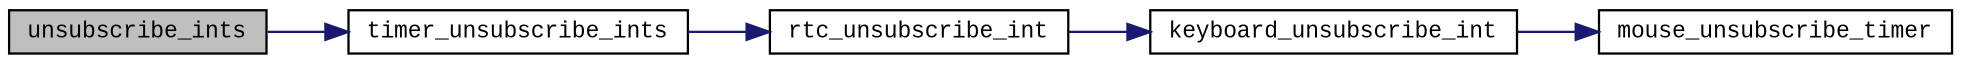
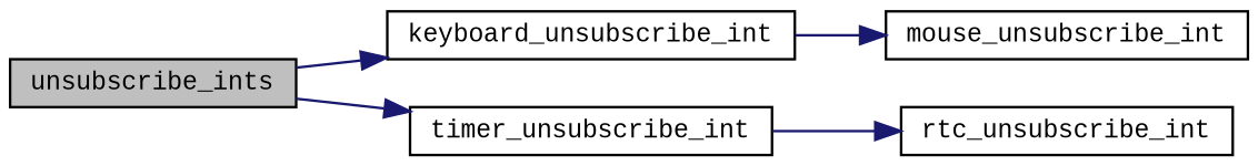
  digraph {
    fontname="Liberation Mono"
    rankdir=LR
    node [color=black fillcolor=white fontname="Liberation Mono" fontsize=10 shape=record style=filled]
    edge [color=midnightblue fontname="Liberation Mono" fontsize=10 labelfontname=Helvetica labelfontsize=10 style=solid]
    n1 [fillcolor=grey75 fontcolor=black height=0.2 label=unsubscribe_ints width=0.4]
    n2 [height=0.2 label=keyboard_unsubscribe_int width=0.4]
-   n3 [height=0.2 label=timer_unsubscribe_ints width=0.4]
-   n4 [height=0.2 label=mouse_unsubscribe_timer width=0.4]
+   n3 [height=0.2 label=timer_unsubscribe_int width=0.4]
+   n4 [height=0.2 label=mouse_unsubscribe_int width=0.4]
    n5 [height=0.2 label=rtc_unsubscribe_int width=0.4]
-   n5 -> n2
+   n1 -> n2
    n1 -> n3
    n2 -> n4
    n3 -> n5
  }
